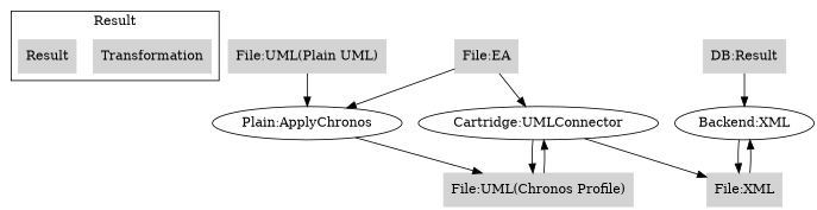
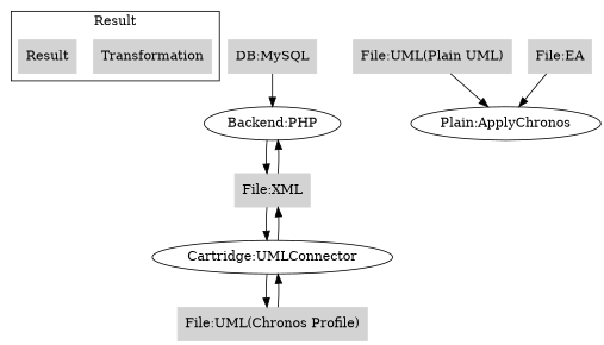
  digraph {
    node [color=lightgrey shape=box style=filled]
    Transformation
    Result
-   n3 [label="Backend:XML" color="" shape="" style=""]
+   n3 [label="Backend:PHP" color="" shape="" style=""]
    n4 [label="File:XML"]
-   n5 [label="DB:Result"]
+   n5 [label="DB:MySQL"]
    n6 [label="Cartridge:UMLConnector" color="" shape="" style=""]
    n7 [label="File:UML(Chronos Profile)"]
    n8 [label="Plain:ApplyChronos" color="" shape="" style=""]
    n9 [label="File:UML(Plain UML)"]
    n10 [label="File:EA"]
    subgraph cluster_1 {
      label=Result
      Transformation
      Result
    }
    n3 -> n4
    n4 -> n3
-   n10 -> n6
+   n4 -> n6
    n5 -> n3
    n6 -> n4
    n6 -> n7
    n7 -> n6
-   n8 -> n7
    n9 -> n8
    n10 -> n8
  }
